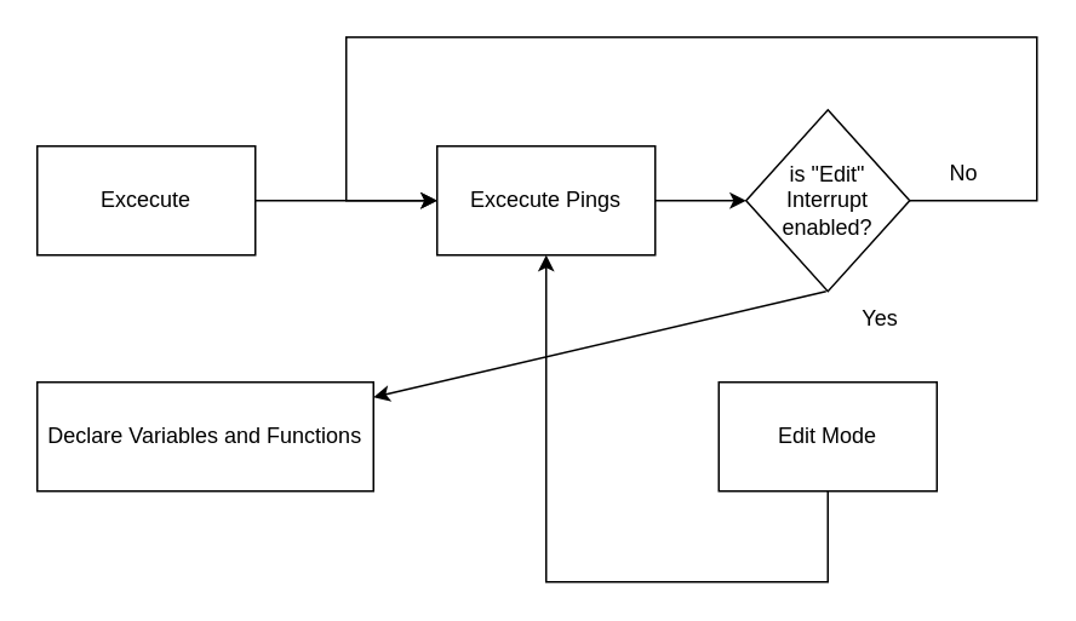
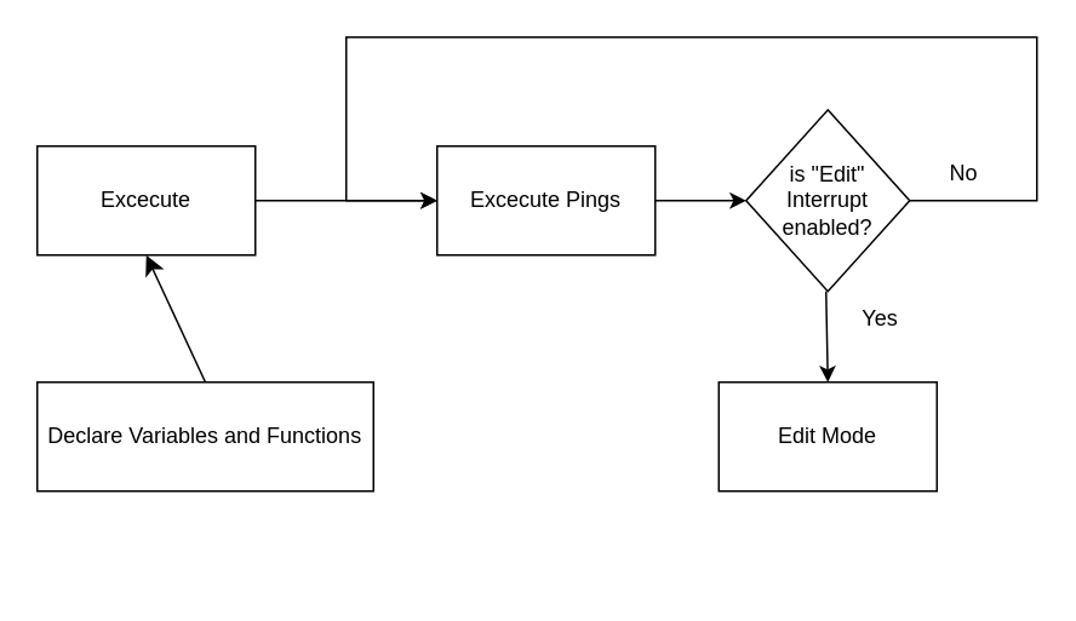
  <mxCell id="0" />
  <mxCell id="1" parent="0" />
  <mxCell id="2" value="Excecute Pings" style="rounded=0;whiteSpace=wrap;html=1;" parent="1" vertex="1"><mxGeometry x="240" y="80" width="120" height="60" as="geometry" /></mxCell>
  <mxCell id="3" value="is &quot;Edit&quot; Interrupt enabled?" style="rhombus;whiteSpace=wrap;html=1;" parent="1" vertex="1"><mxGeometry x="410" y="60" width="90" height="100" as="geometry" /></mxCell>
  <mxCell id="4" value="No" style="text;html=1;align=center;verticalAlign=middle;whiteSpace=wrap;rounded=0;" parent="1" vertex="1"><mxGeometry x="500" y="80" width="60" height="30" as="geometry" /></mxCell>
  <mxCell id="5" value="Yes" style="text;html=1;align=center;verticalAlign=middle;whiteSpace=wrap;rounded=0;" parent="1" vertex="1"><mxGeometry x="454" y="160" width="60" height="30" as="geometry" /></mxCell>
  <mxCell id="6" value="" style="endArrow=classic;html=1;rounded=0;exitX=1;exitY=0.5;exitDx=0;exitDy=0;entryX=0;entryY=0.5;entryDx=0;entryDy=0;" parent="1" source="3" target="2" edge="1"><mxGeometry width="50" height="50" relative="1" as="geometry"><mxPoint x="460" y="400" as="sourcePoint" /><mxPoint x="510" y="350" as="targetPoint" /><Array as="points"><mxPoint x="570" y="110" /><mxPoint x="570" y="20" /><mxPoint x="190" y="20" /><mxPoint x="190" y="110" /></Array></mxGeometry></mxCell>
  <mxCell id="7" value="Edit Mode" style="rounded=0;whiteSpace=wrap;html=1;" parent="1" vertex="1"><mxGeometry x="395" y="210" width="120" height="60" as="geometry" /></mxCell>
- <mxCell id="8" value="" style="endArrow=classic;html=1;rounded=0;exitX=0;exitY=0;exitDx=0;exitDy=0;" parent="1" source="5" target="13" edge="1"><mxGeometry width="50" height="50" relative="1" as="geometry"><mxPoint x="460" y="400" as="sourcePoint" /><mxPoint x="510" y="350" as="targetPoint" /></mxGeometry></mxCell>
- <mxCell id="9" value="" style="endArrow=classic;html=1;rounded=0;exitX=0.5;exitY=1;exitDx=0;exitDy=0;entryX=0.5;entryY=1;entryDx=0;entryDy=0;" parent="1" source="7" target="2" edge="1"><mxGeometry width="50" height="50" relative="1" as="geometry"><mxPoint x="540" y="320" as="sourcePoint" /><mxPoint x="455" y="320" as="targetPoint" /><Array as="points"><mxPoint x="455" y="320" /><mxPoint x="300" y="320" /></Array></mxGeometry></mxCell>
+ <mxCell id="8" value="" style="endArrow=classic;html=1;rounded=0;exitX=0;exitY=0;exitDx=0;exitDy=0;entryX=0.5;entryY=0;entryDx=0;entryDy=0;" parent="1" source="5" target="7" edge="1"><mxGeometry width="50" height="50" relative="1" as="geometry"><mxPoint x="460" y="400" as="sourcePoint" /><mxPoint x="510" y="350" as="targetPoint" /></mxGeometry></mxCell>
  <mxCell id="10" value="" style="endArrow=classic;html=1;rounded=0;exitX=1;exitY=0.5;exitDx=0;exitDy=0;entryX=0;entryY=0.5;entryDx=0;entryDy=0;" parent="1" source="2" target="3" edge="1"><mxGeometry width="50" height="50" relative="1" as="geometry"><mxPoint x="460" y="400" as="sourcePoint" /><mxPoint x="510" y="350" as="targetPoint" /></mxGeometry></mxCell>
  <mxCell id="11" value="Excecute" style="rounded=0;whiteSpace=wrap;html=1;" parent="1" vertex="1"><mxGeometry x="20" y="80" width="120" height="60" as="geometry" /></mxCell>
  <mxCell id="12" value="" style="endArrow=classic;html=1;rounded=0;" parent="1" source="11" edge="1"><mxGeometry width="50" height="50" relative="1" as="geometry"><mxPoint x="380" y="170" as="sourcePoint" /><mxPoint x="240" y="110" as="targetPoint" /></mxGeometry></mxCell>
  <mxCell id="13" value="Declare Variables and Functions" style="rounded=0;whiteSpace=wrap;html=1;" vertex="1" parent="1"><mxGeometry x="20" y="210" width="185" height="60" as="geometry" /></mxCell>
+ <mxCell id="14" value="" style="endArrow=classic;html=1;rounded=0;fontSize=12;startSize=8;endSize=8;curved=1;exitX=0.5;exitY=0;exitDx=0;exitDy=0;entryX=0.5;entryY=1;entryDx=0;entryDy=0;" edge="1" parent="1" source="13" target="11"><mxGeometry width="50" height="50" relative="1" as="geometry"><mxPoint x="280" y="160" as="sourcePoint" /><mxPoint x="330" y="110" as="targetPoint" /></mxGeometry></mxCell>
